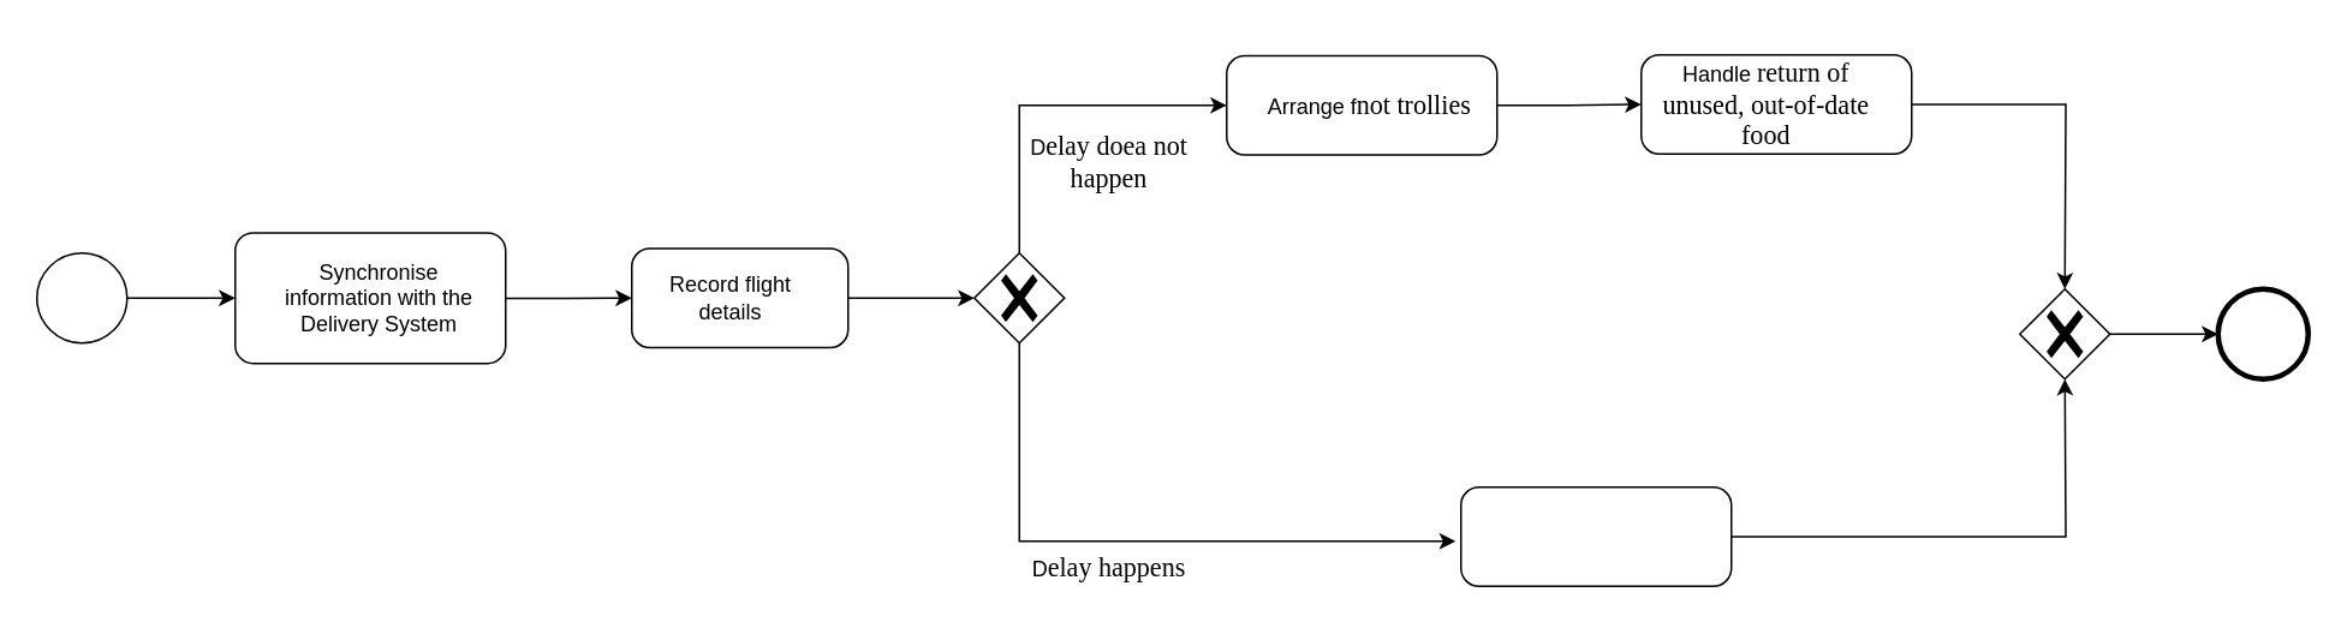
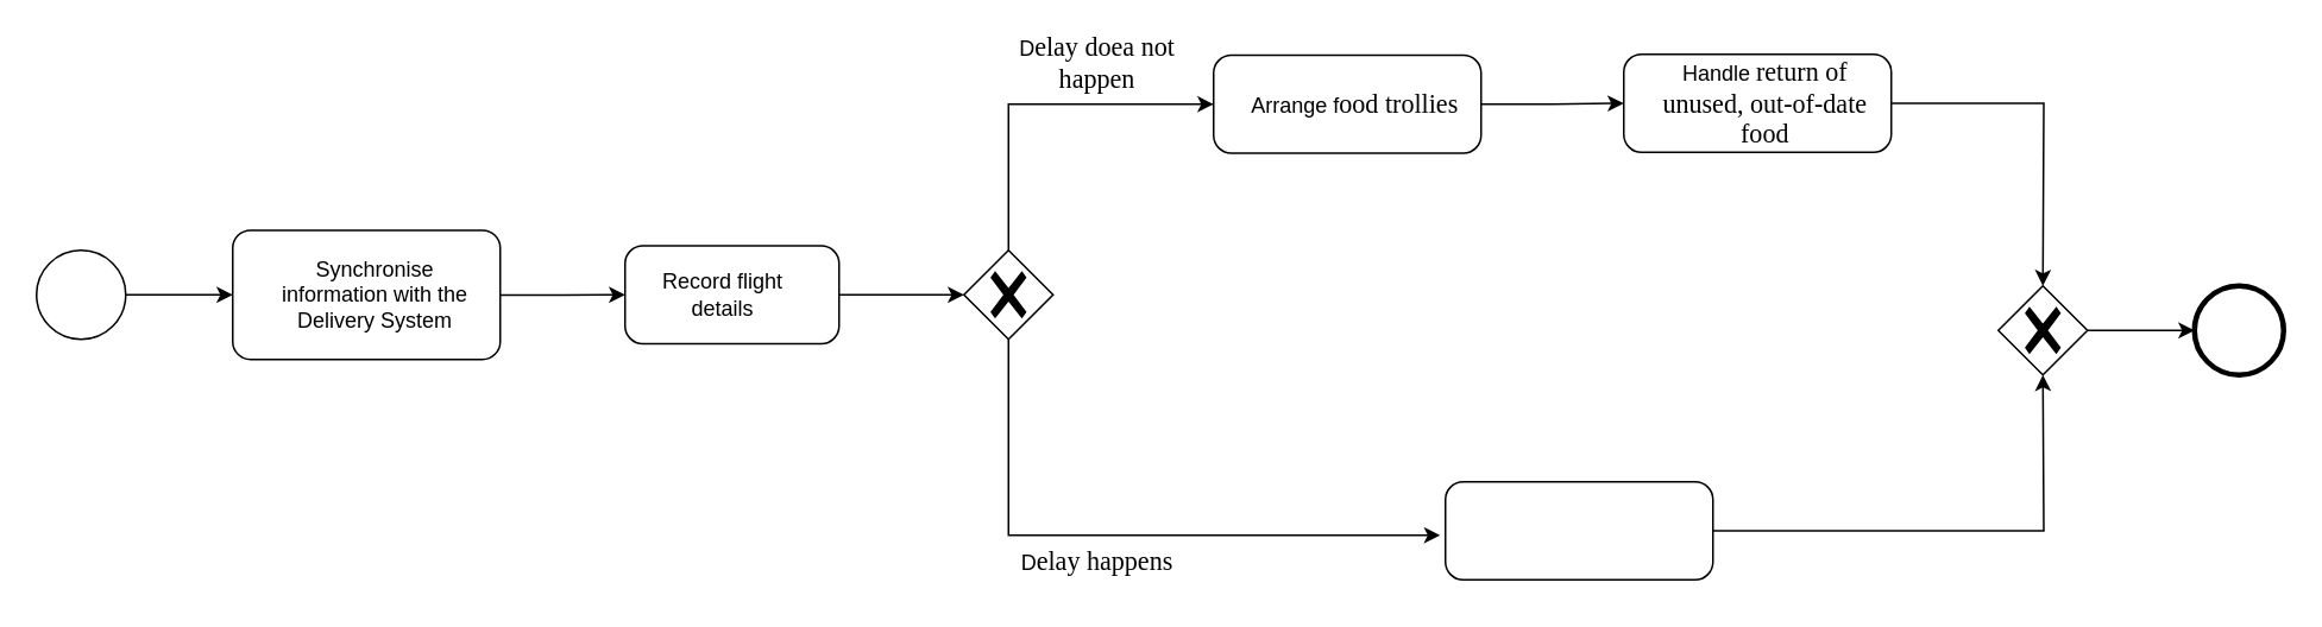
  <mxCell id="0" />
  <mxCell id="1" parent="0" />
  <mxCell id="2" value="" style="points=[[0.145,0.145,0],[0.5,0,0],[0.855,0.145,0],[1,0.5,0],[0.855,0.855,0],[0.5,1,0],[0.145,0.855,0],[0,0.5,0]];shape=mxgraph.bpmn.event;html=1;verticalLabelPosition=bottom;labelBackgroundColor=#ffffff;verticalAlign=top;align=center;perimeter=ellipsePerimeter;outlineConnect=0;aspect=fixed;outline=standard;symbol=general;" parent="1" vertex="1"><mxGeometry x="20" y="140" width="50" height="50" as="geometry" /></mxCell>
  <mxCell id="3" value="" style="points=[[0.25,0,0],[0.5,0,0],[0.75,0,0],[1,0.25,0],[1,0.5,0],[1,0.75,0],[0.75,1,0],[0.5,1,0],[0.25,1,0],[0,0.75,0],[0,0.5,0],[0,0.25,0]];shape=mxgraph.bpmn.task;whiteSpace=wrap;rectStyle=rounded;size=10;html=1;container=1;expand=0;collapsible=0;taskMarker=abstract;" parent="1" vertex="1"><mxGeometry x="130" y="128.75" width="150" height="72.5" as="geometry" /></mxCell>
  <mxCell id="4" value="Synchronise information with the Delivery System" style="text;html=1;align=center;verticalAlign=middle;whiteSpace=wrap;rounded=0;" parent="3" vertex="1"><mxGeometry x="20" y="16.48" width="120" height="39.55" as="geometry" /></mxCell>
  <mxCell id="5" style="edgeStyle=orthogonalEdgeStyle;rounded=0;orthogonalLoop=1;jettySize=auto;html=1;entryX=0;entryY=0.5;entryDx=0;entryDy=0;entryPerimeter=0;" parent="1" source="2" target="3" edge="1"><mxGeometry relative="1" as="geometry" /></mxCell>
  <mxCell id="6" value="" style="points=[[0.25,0,0],[0.5,0,0],[0.75,0,0],[1,0.25,0],[1,0.5,0],[1,0.75,0],[0.75,1,0],[0.5,1,0],[0.25,1,0],[0,0.75,0],[0,0.5,0],[0,0.25,0]];shape=mxgraph.bpmn.task;whiteSpace=wrap;rectStyle=rounded;size=10;html=1;container=1;expand=0;collapsible=0;taskMarker=abstract;" parent="1" vertex="1"><mxGeometry x="350" y="137.5" width="120" height="55" as="geometry" /></mxCell>
  <mxCell id="7" value="Record flight details" style="text;html=1;align=center;verticalAlign=middle;whiteSpace=wrap;rounded=0;" parent="6" vertex="1"><mxGeometry x="15" y="12.5" width="80" height="30" as="geometry" /></mxCell>
  <mxCell id="8" style="edgeStyle=orthogonalEdgeStyle;rounded=0;orthogonalLoop=1;jettySize=auto;html=1;entryX=0;entryY=0.5;entryDx=0;entryDy=0;entryPerimeter=0;" parent="1" source="6" edge="1"><mxGeometry relative="1" as="geometry"><mxPoint x="540" y="165" as="targetPoint" /></mxGeometry></mxCell>
  <mxCell id="9" value="" style="points=[[0.25,0,0],[0.5,0,0],[0.75,0,0],[1,0.25,0],[1,0.5,0],[1,0.75,0],[0.75,1,0],[0.5,1,0],[0.25,1,0],[0,0.75,0],[0,0.5,0],[0,0.25,0]];shape=mxgraph.bpmn.task;whiteSpace=wrap;rectStyle=rounded;size=10;html=1;container=1;expand=0;collapsible=0;taskMarker=abstract;" parent="1" vertex="1"><mxGeometry x="680" y="30.5" width="150" height="55" as="geometry" /></mxCell>
- <mxCell id="10" value="&lt;div&gt;&lt;span style=&quot;background-color: initial;&quot;&gt;Arrange f&lt;/span&gt;&lt;span style=&quot;font-size: 11.04pt; font-family: Calibri;&quot;&gt;not trollies&lt;/span&gt;&lt;/div&gt;" style="text;html=1;align=center;verticalAlign=middle;whiteSpace=wrap;rounded=0;" parent="9" vertex="1"><mxGeometry x="18.75" y="12.5" width="121.25" height="30" as="geometry" /></mxCell>
+ <mxCell id="10" value="&lt;div&gt;&lt;span style=&quot;background-color: initial;&quot;&gt;Arrange f&lt;/span&gt;&lt;span style=&quot;font-size: 11.04pt; font-family: Calibri;&quot;&gt;ood trollies&lt;/span&gt;&lt;/div&gt;" style="text;html=1;align=center;verticalAlign=middle;whiteSpace=wrap;rounded=0;" parent="9" vertex="1"><mxGeometry x="18.75" y="12.5" width="121.25" height="30" as="geometry" /></mxCell>
  <mxCell id="11" style="edgeStyle=orthogonalEdgeStyle;rounded=0;orthogonalLoop=1;jettySize=auto;html=1;entryX=0;entryY=0.5;entryDx=0;entryDy=0;entryPerimeter=0;" parent="1" source="3" target="6" edge="1"><mxGeometry relative="1" as="geometry" /></mxCell>
  <mxCell id="12" value="" style="edgeStyle=orthogonalEdgeStyle;rounded=0;orthogonalLoop=1;jettySize=auto;html=1;" parent="1" source="13" edge="1"><mxGeometry relative="1" as="geometry"><mxPoint x="1145" y="160" as="targetPoint" /></mxGeometry></mxCell>
  <mxCell id="13" value="" style="points=[[0.25,0,0],[0.5,0,0],[0.75,0,0],[1,0.25,0],[1,0.5,0],[1,0.75,0],[0.75,1,0],[0.5,1,0],[0.25,1,0],[0,0.75,0],[0,0.5,0],[0,0.25,0]];shape=mxgraph.bpmn.task;whiteSpace=wrap;rectStyle=rounded;size=10;html=1;container=1;expand=0;collapsible=0;taskMarker=abstract;" parent="1" vertex="1"><mxGeometry x="910" y="30" width="150" height="55" as="geometry" /></mxCell>
- <mxCell id="14" value="Handle&amp;nbsp;&lt;span style=&quot;font-family: Calibri; font-size: 11.04pt; background-color: initial;&quot;&gt;return of unused, out-of-date food&lt;/span&gt;" style="text;html=1;align=center;verticalAlign=middle;whiteSpace=wrap;rounded=0;" parent="13" vertex="1"><mxGeometry x="8.75" y="12.5" width="121.25" height="30" as="geometry" /></mxCell>
+ <mxCell id="14" value="Handle&amp;nbsp;&lt;span style=&quot;font-family: Calibri; font-size: 11.04pt; background-color: initial;&quot;&gt;return of unused, out-of-date food&lt;/span&gt;" style="text;html=1;align=center;verticalAlign=middle;whiteSpace=wrap;rounded=0;" parent="13" vertex="1"><mxGeometry x="18.75" y="12.5" width="121.25" height="30" as="geometry" /></mxCell>
  <mxCell id="15" style="edgeStyle=orthogonalEdgeStyle;rounded=0;orthogonalLoop=1;jettySize=auto;html=1;entryX=0;entryY=0.5;entryDx=0;entryDy=0;entryPerimeter=0;" parent="1" source="9" target="13" edge="1"><mxGeometry relative="1" as="geometry" /></mxCell>
  <mxCell id="16" style="edgeStyle=orthogonalEdgeStyle;rounded=0;orthogonalLoop=1;jettySize=auto;html=1;entryX=0;entryY=0.5;entryDx=0;entryDy=0;entryPerimeter=0;" parent="1" source="18" target="9" edge="1"><mxGeometry relative="1" as="geometry"><mxPoint x="580" y="-10" as="targetPoint" /><Array as="points"><mxPoint x="565" y="58" /></Array></mxGeometry></mxCell>
  <mxCell id="17" style="edgeStyle=orthogonalEdgeStyle;rounded=0;orthogonalLoop=1;jettySize=auto;html=1;exitX=0.5;exitY=1;exitDx=0;exitDy=0;exitPerimeter=0;" parent="1" source="18" edge="1"><mxGeometry relative="1" as="geometry"><mxPoint x="807" y="300" as="targetPoint" /><mxPoint x="572" y="192" as="sourcePoint" /><Array as="points"><mxPoint x="565" y="300" /></Array></mxGeometry></mxCell>
  <mxCell id="18" value="" style="points=[[0.25,0.25,0],[0.5,0,0],[0.75,0.25,0],[1,0.5,0],[0.75,0.75,0],[0.5,1,0],[0.25,0.75,0],[0,0.5,0]];shape=mxgraph.bpmn.gateway2;html=1;verticalLabelPosition=bottom;labelBackgroundColor=#ffffff;verticalAlign=top;align=center;perimeter=rhombusPerimeter;outlineConnect=0;outline=none;symbol=none;gwType=exclusive;" parent="1" vertex="1"><mxGeometry x="540" y="140" width="50" height="50" as="geometry" /></mxCell>
- <mxCell id="19" value="&lt;span style=&quot;background-color: initial;&quot;&gt;D&lt;/span&gt;&lt;span style=&quot;background-color: initial; font-family: Calibri; font-size: 11.04pt;&quot;&gt;elay doea not happen&lt;/span&gt;" style="text;html=1;align=center;verticalAlign=middle;whiteSpace=wrap;rounded=0;" parent="1" vertex="1"><mxGeometry x="570" y="75" width="90" height="30" as="geometry" /></mxCell>
+ <mxCell id="19" value="&lt;span style=&quot;background-color: initial;&quot;&gt;D&lt;/span&gt;&lt;span style=&quot;background-color: initial; font-family: Calibri; font-size: 11.04pt;&quot;&gt;elay doea not happen&lt;/span&gt;" style="text;html=1;align=center;verticalAlign=middle;whiteSpace=wrap;rounded=0;" parent="1" vertex="1"><mxGeometry x="570" y="20" width="90" height="30" as="geometry" /></mxCell>
  <mxCell id="20" value="" style="points=[[0.25,0,0],[0.5,0,0],[0.75,0,0],[1,0.25,0],[1,0.5,0],[1,0.75,0],[0.75,1,0],[0.5,1,0],[0.25,1,0],[0,0.75,0],[0,0.5,0],[0,0.25,0]];shape=mxgraph.bpmn.task;whiteSpace=wrap;rectStyle=rounded;size=10;html=1;container=1;expand=0;collapsible=0;taskMarker=abstract;" parent="1" vertex="1"><mxGeometry x="810" y="270" width="150" height="55" as="geometry" /></mxCell>
  <mxCell id="21" value="&lt;span style=&quot;background-color: initial;&quot;&gt;D&lt;/span&gt;&lt;span style=&quot;background-color: initial; font-family: Calibri; font-size: 11.04pt;&quot;&gt;elay happens&lt;/span&gt;" style="text;html=1;align=center;verticalAlign=middle;whiteSpace=wrap;rounded=0;" parent="1" vertex="1"><mxGeometry x="570" y="300" width="90" height="30" as="geometry" /></mxCell>
  <mxCell id="22" style="edgeStyle=orthogonalEdgeStyle;rounded=0;orthogonalLoop=1;jettySize=auto;html=1;entryX=0.5;entryY=1;entryDx=0;entryDy=0;entryPerimeter=0;" parent="1" source="20" edge="1"><mxGeometry relative="1" as="geometry"><mxPoint x="1145" y="210" as="targetPoint" /></mxGeometry></mxCell>
  <mxCell id="23" value="" style="points=[[0.145,0.145,0],[0.5,0,0],[0.855,0.145,0],[1,0.5,0],[0.855,0.855,0],[0.5,1,0],[0.145,0.855,0],[0,0.5,0]];shape=mxgraph.bpmn.event;html=1;verticalLabelPosition=bottom;labelBackgroundColor=#ffffff;verticalAlign=top;align=center;perimeter=ellipsePerimeter;outlineConnect=0;aspect=fixed;outline=standard;symbol=general;strokeWidth=3;" vertex="1" parent="1"><mxGeometry x="1230" y="160" width="50" height="50" as="geometry" /></mxCell>
  <mxCell id="24" value="" style="points=[[0.25,0.25,0],[0.5,0,0],[0.75,0.25,0],[1,0.5,0],[0.75,0.75,0],[0.5,1,0],[0.25,0.75,0],[0,0.5,0]];shape=mxgraph.bpmn.gateway2;html=1;verticalLabelPosition=bottom;labelBackgroundColor=#ffffff;verticalAlign=top;align=center;perimeter=rhombusPerimeter;outlineConnect=0;outline=none;symbol=none;gwType=exclusive;" vertex="1" parent="1"><mxGeometry x="1120" y="160" width="50" height="50" as="geometry" /></mxCell>
  <mxCell id="25" style="edgeStyle=orthogonalEdgeStyle;rounded=0;orthogonalLoop=1;jettySize=auto;html=1;entryX=0;entryY=0.5;entryDx=0;entryDy=0;entryPerimeter=0;" edge="1" parent="1" source="24" target="23"><mxGeometry relative="1" as="geometry" /></mxCell>
